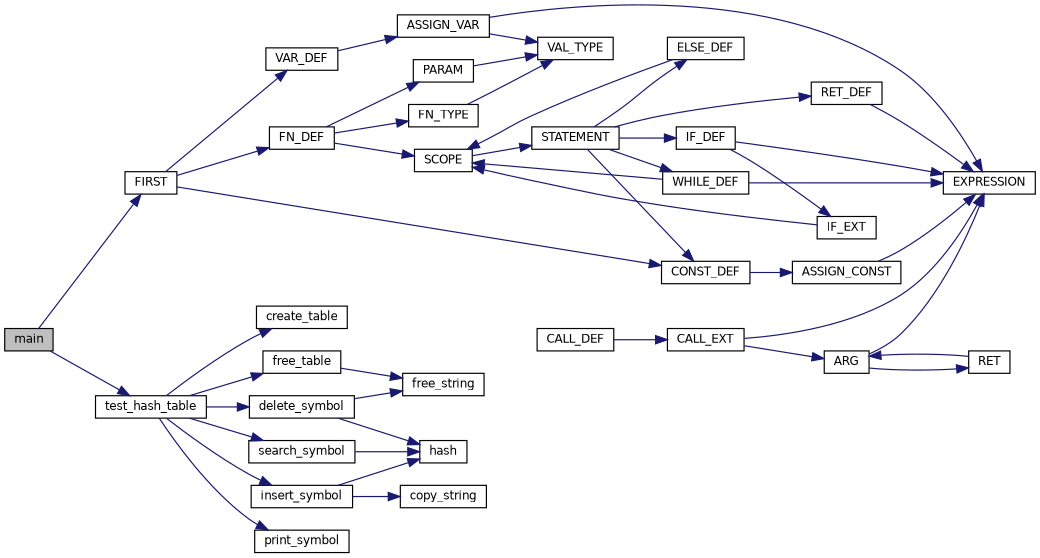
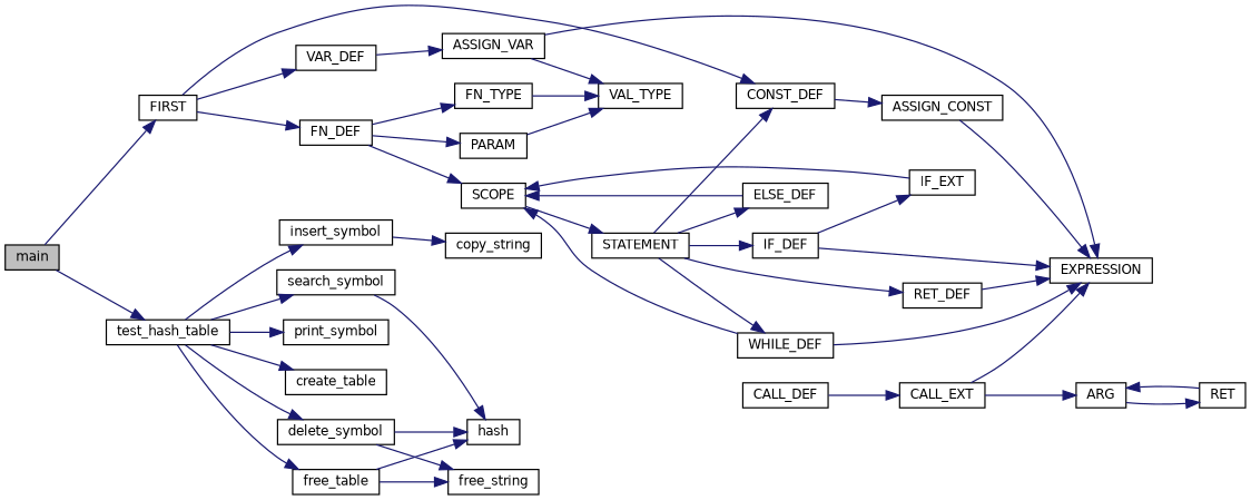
  digraph {
    rankdir=LR
    node [color=black fillcolor=white fontname=Helvetica fontsize=10 shape=record style=filled]
    edge [color=midnightblue fontname=Helvetica fontsize=10 labelfontname=Helvetica labelfontsize=10 style=solid]
    n1 [fillcolor=grey75 fontcolor=black height=0.2 label=main width=0.4]
    n2 [height=0.2 label=FIRST width=0.4]
    n3 [height=0.2 label=test_hash_table width=0.4]
    n4 [height=0.2 label=CONST_DEF width=0.4]
    n5 [height=0.2 label=FN_DEF width=0.4]
    n6 [height=0.2 label=VAR_DEF width=0.4]
    n7 [height=0.2 label=create_table width=0.4]
    n8 [height=0.2 label=delete_symbol width=0.4]
    n9 [height=0.2 label=free_table width=0.4]
    n10 [height=0.2 label=insert_symbol width=0.4]
    n11 [height=0.2 label=print_symbol width=0.4]
    n12 [height=0.2 label=search_symbol width=0.4]
    n13 [height=0.2 label=ASSIGN_CONST width=0.4]
    n14 [height=0.2 label=FN_TYPE width=0.4]
    n15 [height=0.2 label=PARAM width=0.4]
    n16 [height=0.2 label=SCOPE width=0.4]
    n17 [height=0.2 label=ASSIGN_VAR width=0.4]
    n18 [height=0.2 label=EXPRESSION width=0.4]
    n19 [height=0.2 label=VAL_TYPE width=0.4]
    n20 [height=0.2 label=STATEMENT width=0.4]
    n21 [height=0.2 label=ELSE_DEF width=0.4]
    n22 [height=0.2 label=IF_DEF width=0.4]
    n23 [height=0.2 label=RET_DEF width=0.4]
    n24 [height=0.2 label=WHILE_DEF width=0.4]
    n25 [height=0.2 label=CALL_DEF width=0.4]
    n26 [height=0.2 label=CALL_EXT width=0.4]
    n27 [height=0.2 label=IF_EXT width=0.4]
    n28 [height=0.2 label=ARG width=0.4]
    n29 [height=0.2 label=RET width=0.4]
    n30 [height=0.2 label=free_string width=0.4]
    n31 [height=0.2 label=hash width=0.4]
    n32 [height=0.2 label=copy_string width=0.4]
    n1 -> n2
    n1 -> n3
    n2 -> n4
    n2 -> n5
    n2 -> n6
    n3 -> n7
    n3 -> n8
    n3 -> n9
    n3 -> n10
    n3 -> n11
    n3 -> n12
    n4 -> n13
    n5 -> n14
    n5 -> n15
    n5 -> n16
    n6 -> n17
    n8 -> n30
    n8 -> n31
    n9 -> n30
-   n10 -> n31
+   n9 -> n31
    n10 -> n32
    n12 -> n31
    n13 -> n18
    n14 -> n19
    n15 -> n19
    n16 -> n20
    n17 -> n18
    n17 -> n19
    n20 -> n4
    n20 -> n21
    n20 -> n22
    n20 -> n23
    n20 -> n24
    n21 -> n16
    n22 -> n18
    n22 -> n27
    n23 -> n18
    n24 -> n16
    n24 -> n18
    n25 -> n26
    n26 -> n18
    n26 -> n28
    n27 -> n16
-   n28 -> n18
    n28 -> n29
    n29 -> n28
  }
